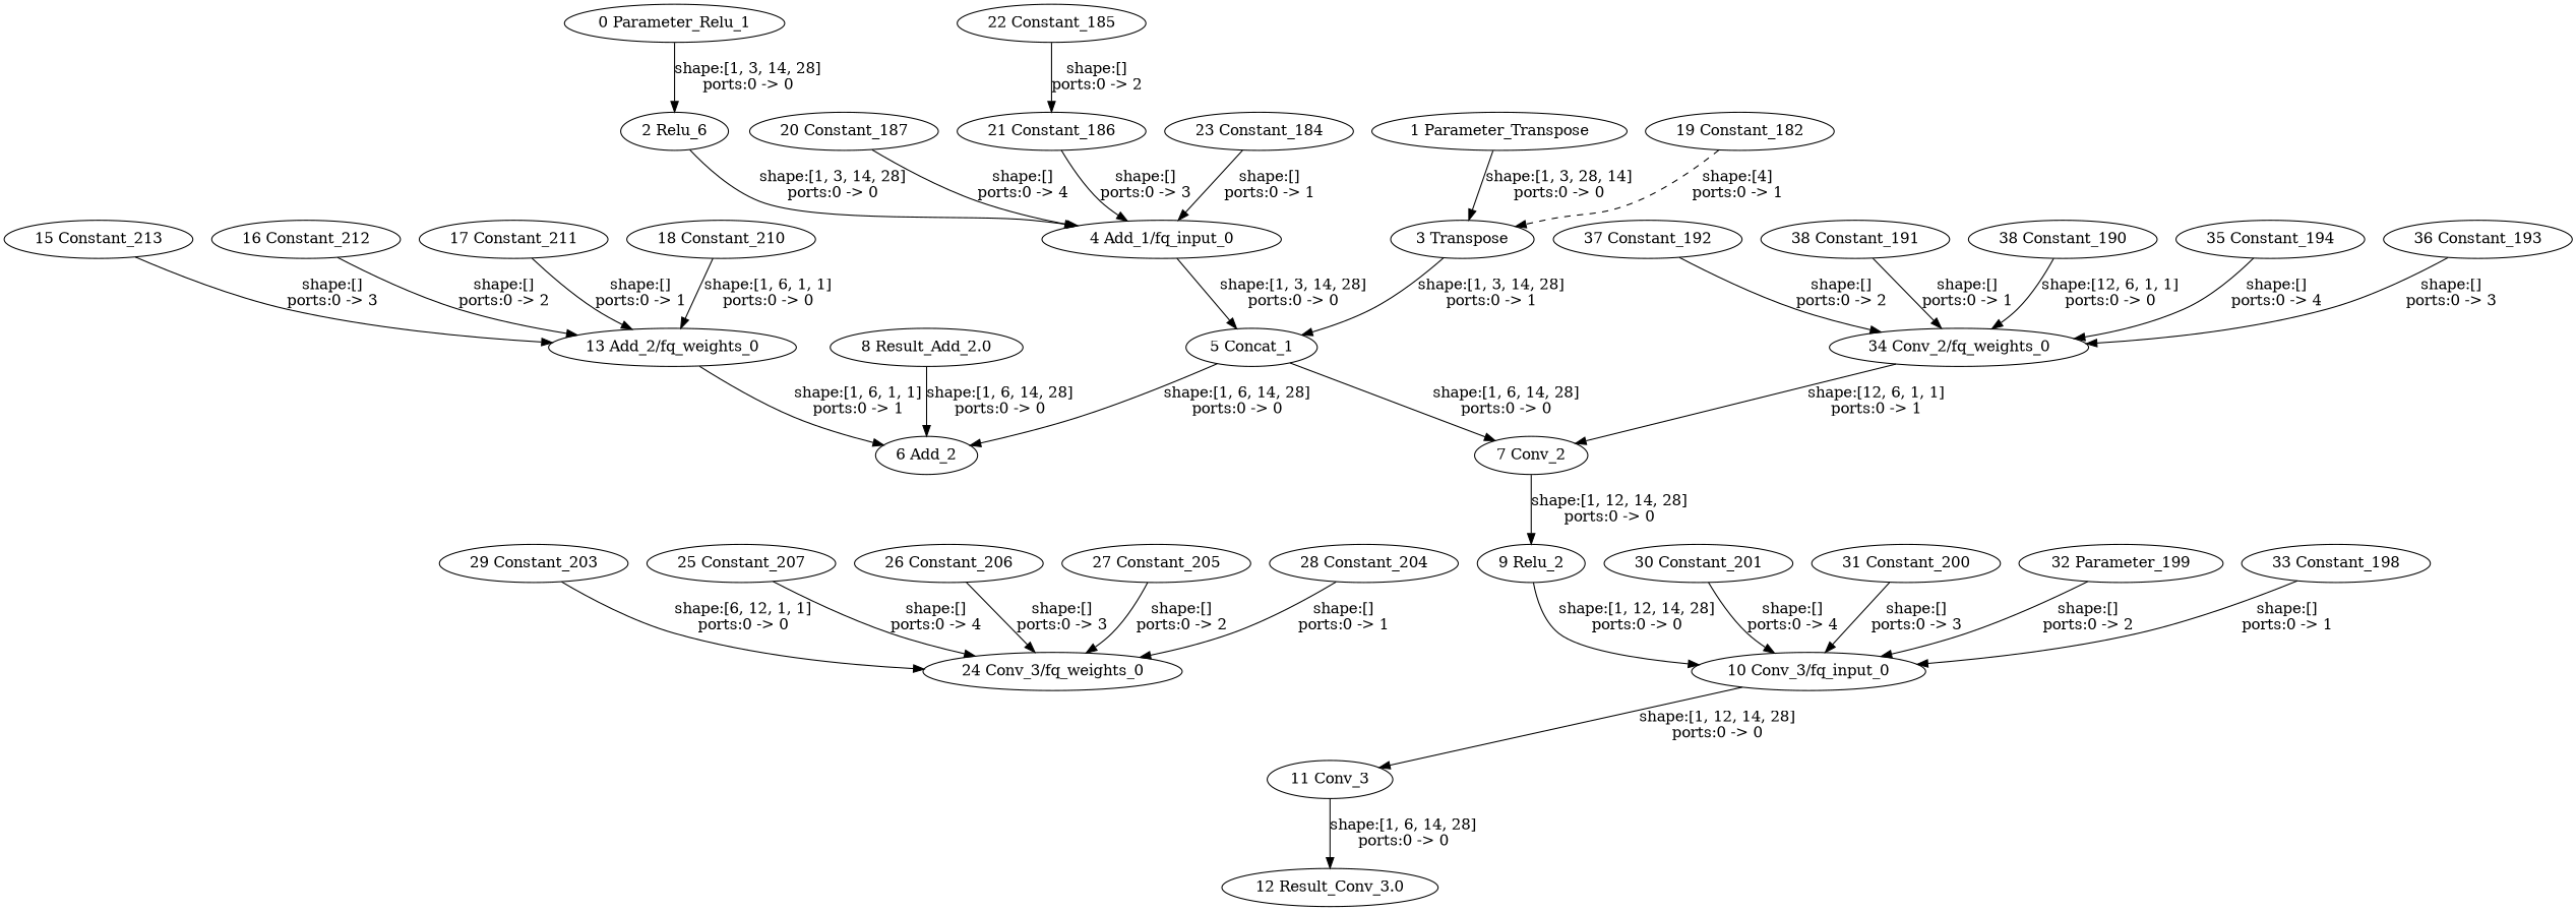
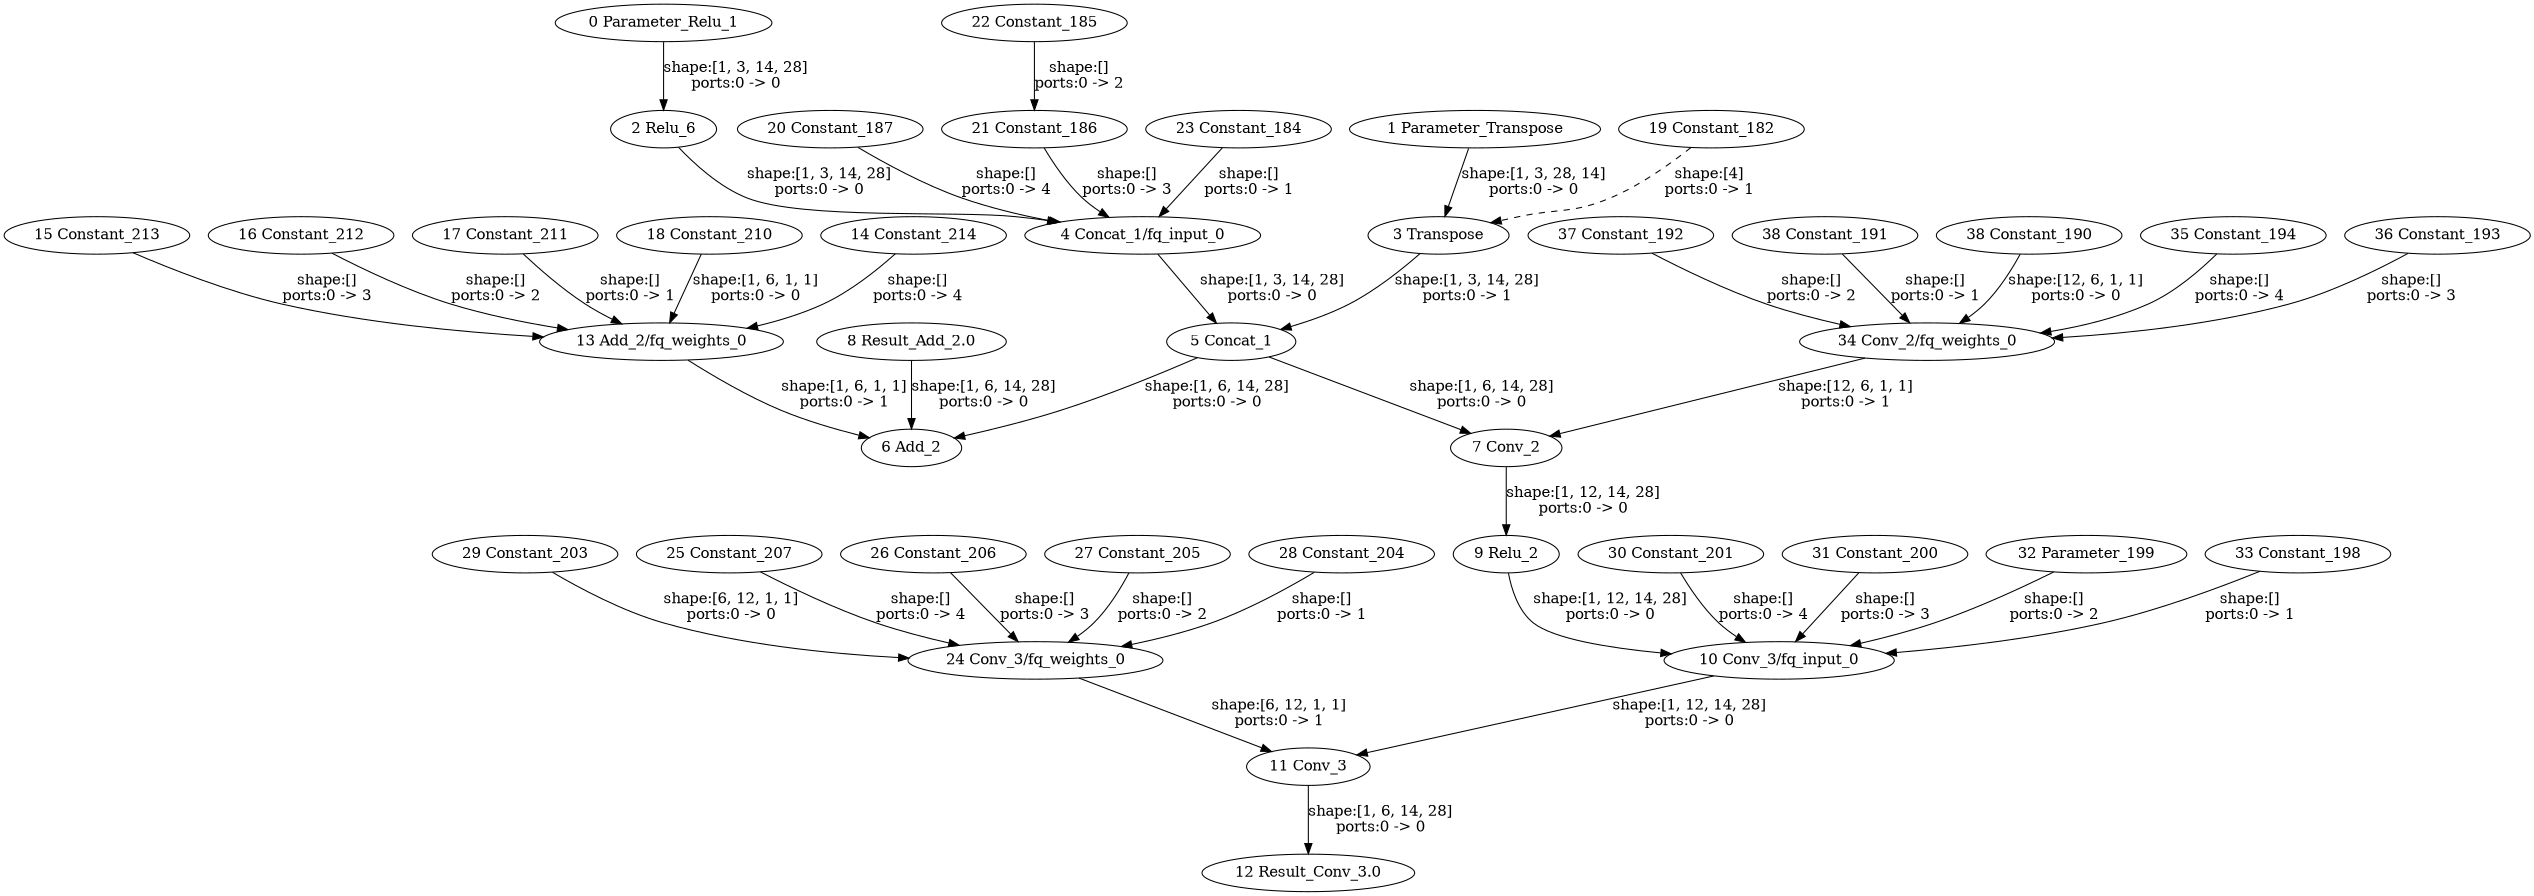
  strict digraph {
    node [type=Constant]
    edge [style=solid]
    "0 Parameter_Relu_1" [type=Parameter]
    n2 [label="2 Relu_6" type=Relu]
-   "4 Concat_1/fq_input_0" [type=FakeQuantize label="4 Add_1/fq_input_0"]
+   "4 Concat_1/fq_input_0" [type=FakeQuantize]
    "1 Parameter_Transpose" [type=Parameter]
    "3 Transpose" [type=Transpose]
    "5 Concat_1" [type=Concat]
    "6 Add_2" [type=Add]
    "7 Conv_2" [type=Convolution]
    "9 Relu_2" [type=Relu]
    "8 Result_Add_2.0" [type=Result]
    "10 Conv_3/fq_input_0" [type=FakeQuantize]
    "11 Conv_3" [type=Convolution]
    "12 Result_Conv_3.0" [type=Result]
    "13 Add_2/fq_weights_0" [type=FakeQuantize]
+   "14 Constant_214"
    "15 Constant_213"
    "16 Constant_212"
    "17 Constant_211"
    "18 Constant_210"
    "19 Constant_182"
    "20 Constant_187"
    "21 Constant_186"
    "22 Constant_185"
    "23 Constant_184"
    "24 Conv_3/fq_weights_0" [type=FakeQuantize]
    "25 Constant_207"
    "26 Constant_206"
    "27 Constant_205"
    "28 Constant_204"
    "29 Constant_203"
    "30 Constant_201"
    "31 Constant_200"
    n33 [label="32 Parameter_199"]
    "33 Constant_198"
    "34 Conv_2/fq_weights_0" [type=FakeQuantize]
    "35 Constant_194"
    "36 Constant_193"
    "37 Constant_192"
    "38 Constant_191"
    n40 [label="38 Constant_190"]
    "0 Parameter_Relu_1" -> n2 [label="shape:[1, 3, 14, 28]\nports:0 -> 0"]
    n2 -> "4 Concat_1/fq_input_0" [label="shape:[1, 3, 14, 28]\nports:0 -> 0"]
    "4 Concat_1/fq_input_0" -> "5 Concat_1" [label="shape:[1, 3, 14, 28]\nports:0 -> 0"]
    "1 Parameter_Transpose" -> "3 Transpose" [label="shape:[1, 3, 28, 14]\nports:0 -> 0"]
    "3 Transpose" -> "5 Concat_1" [label="shape:[1, 3, 14, 28]\nports:0 -> 1"]
    "5 Concat_1" -> "6 Add_2" [label="shape:[1, 6, 14, 28]\nports:0 -> 0"]
    "5 Concat_1" -> "7 Conv_2" [label="shape:[1, 6, 14, 28]\nports:0 -> 0"]
    "7 Conv_2" -> "9 Relu_2" [label="shape:[1, 12, 14, 28]\nports:0 -> 0"]
    "9 Relu_2" -> "10 Conv_3/fq_input_0" [label="shape:[1, 12, 14, 28]\nports:0 -> 0"]
    "8 Result_Add_2.0" -> "6 Add_2" [label="shape:[1, 6, 14, 28]\nports:0 -> 0"]
    "10 Conv_3/fq_input_0" -> "11 Conv_3" [label="shape:[1, 12, 14, 28]\nports:0 -> 0"]
    "11 Conv_3" -> "12 Result_Conv_3.0" [label="shape:[1, 6, 14, 28]\nports:0 -> 0"]
    "13 Add_2/fq_weights_0" -> "6 Add_2" [label="shape:[1, 6, 1, 1]\nports:0 -> 1"]
+   "14 Constant_214" -> "13 Add_2/fq_weights_0" [label="shape:[]\nports:0 -> 4"]
    "15 Constant_213" -> "13 Add_2/fq_weights_0" [label="shape:[]\nports:0 -> 3"]
    "16 Constant_212" -> "13 Add_2/fq_weights_0" [label="shape:[]\nports:0 -> 2"]
    "17 Constant_211" -> "13 Add_2/fq_weights_0" [label="shape:[]\nports:0 -> 1"]
    "18 Constant_210" -> "13 Add_2/fq_weights_0" [label="shape:[1, 6, 1, 1]\nports:0 -> 0"]
    "19 Constant_182" -> "3 Transpose" [label="shape:[4]\nports:0 -> 1" style=dashed]
    "20 Constant_187" -> "4 Concat_1/fq_input_0" [label="shape:[]\nports:0 -> 4"]
    "21 Constant_186" -> "4 Concat_1/fq_input_0" [label="shape:[]\nports:0 -> 3"]
    "22 Constant_185" -> "21 Constant_186" [label="shape:[]\nports:0 -> 2"]
    "23 Constant_184" -> "4 Concat_1/fq_input_0" [label="shape:[]\nports:0 -> 1"]
+   "24 Conv_3/fq_weights_0" -> "11 Conv_3" [label="shape:[6, 12, 1, 1]\nports:0 -> 1"]
    "25 Constant_207" -> "24 Conv_3/fq_weights_0" [label="shape:[]\nports:0 -> 4"]
    "26 Constant_206" -> "24 Conv_3/fq_weights_0" [label="shape:[]\nports:0 -> 3"]
    "27 Constant_205" -> "24 Conv_3/fq_weights_0" [label="shape:[]\nports:0 -> 2"]
    "28 Constant_204" -> "24 Conv_3/fq_weights_0" [label="shape:[]\nports:0 -> 1"]
    "29 Constant_203" -> "24 Conv_3/fq_weights_0" [label="shape:[6, 12, 1, 1]\nports:0 -> 0"]
    "30 Constant_201" -> "10 Conv_3/fq_input_0" [label="shape:[]\nports:0 -> 4"]
    "31 Constant_200" -> "10 Conv_3/fq_input_0" [label="shape:[]\nports:0 -> 3"]
    n33 -> "10 Conv_3/fq_input_0" [label="shape:[]\nports:0 -> 2"]
    "33 Constant_198" -> "10 Conv_3/fq_input_0" [label="shape:[]\nports:0 -> 1"]
    "34 Conv_2/fq_weights_0" -> "7 Conv_2" [label="shape:[12, 6, 1, 1]\nports:0 -> 1"]
    "35 Constant_194" -> "34 Conv_2/fq_weights_0" [label="shape:[]\nports:0 -> 4"]
    "36 Constant_193" -> "34 Conv_2/fq_weights_0" [label="shape:[]\nports:0 -> 3"]
    "37 Constant_192" -> "34 Conv_2/fq_weights_0" [label="shape:[]\nports:0 -> 2"]
    "38 Constant_191" -> "34 Conv_2/fq_weights_0" [label="shape:[]\nports:0 -> 1"]
    n40 -> "34 Conv_2/fq_weights_0" [label="shape:[12, 6, 1, 1]\nports:0 -> 0"]
  }
